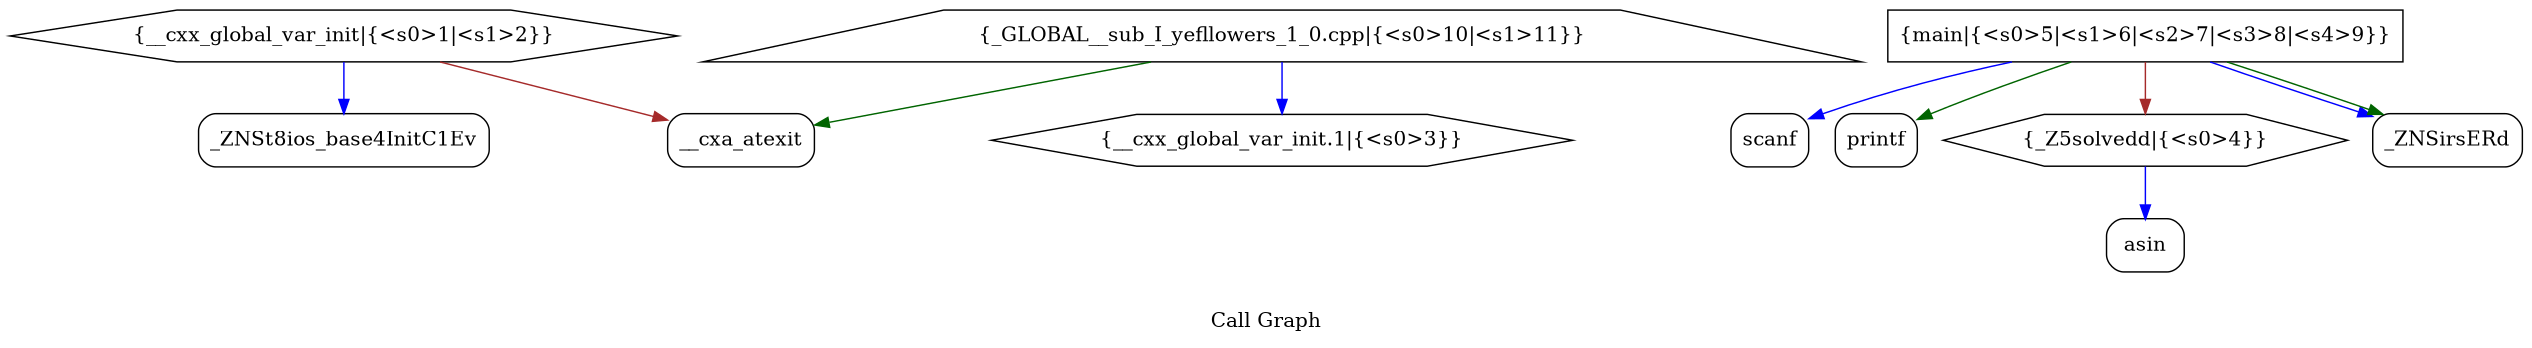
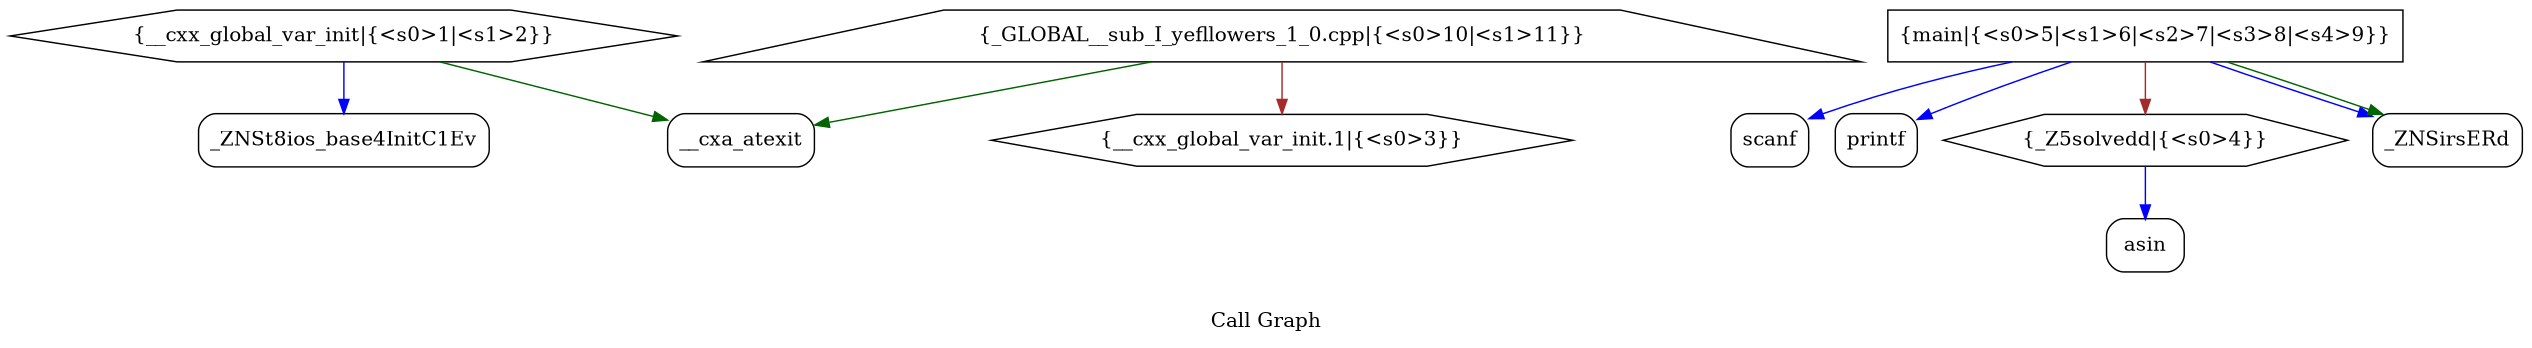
  digraph {
    label="Call Graph"
    node [shape=Mrecord]
    edge [color=blue tailport=s0]
    n1 [label="{__cxx_global_var_init|{<s0>1|<s1>2}}" shape=hexagon]
    n2 [label="{_ZNSt8ios_base4InitC1Ev}"]
    n3 [label="{__cxa_atexit}"]
    n4 [label="{asin}"]
    n5 [label="{scanf}"]
    n6 [label="{__cxx_global_var_init.1|{<s0>3}}" shape=hexagon]
    n7 [label="{printf}"]
    n8 [label="{_Z5solvedd|{<s0>4}}" shape=hexagon]
    n9 [label="{main|{<s0>5|<s1>6|<s2>7|<s3>8|<s4>9}}" shape=box]
    n10 [label="{_ZNSirsERd}"]
    n11 [label="{_GLOBAL__sub_I_yefllowers_1_0.cpp|{<s0>10|<s1>11}}" shape=trapezium]
    n1 -> n2
-   n1 -> n3 [color=brown tailport=s1]
+   n1 -> n3 [color=darkgreen tailport=s1]
    n8 -> n4
    n9 -> n5
-   n9 -> n7 [color=darkgreen tailport=s4]
+   n9 -> n7 [tailport=s4]
    n9 -> n8 [color=brown tailport=s3]
    n9 -> n10 [tailport=s1]
    n9 -> n10 [color=darkgreen tailport=s2]
    n11 -> n3 [color=darkgreen]
-   n11 -> n6 [tailport=s1]
+   n11 -> n6 [color=brown tailport=s1]
  }
